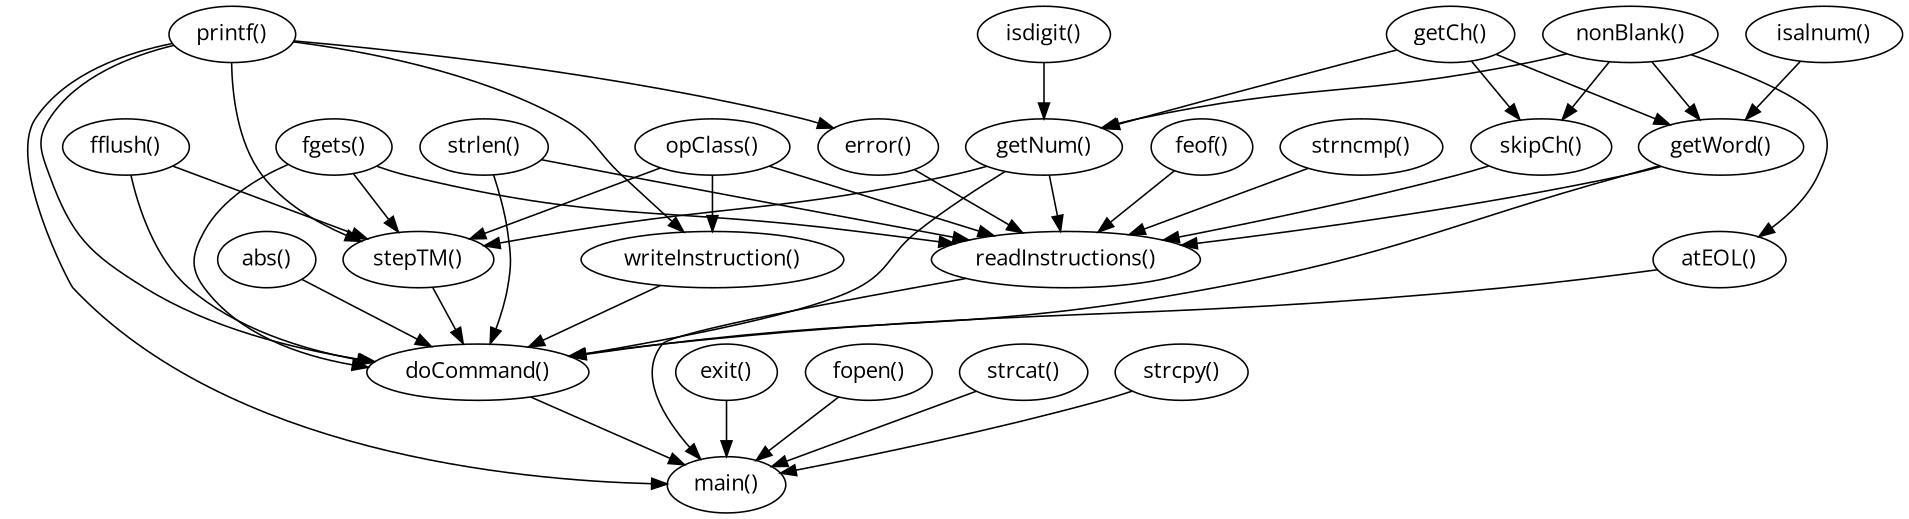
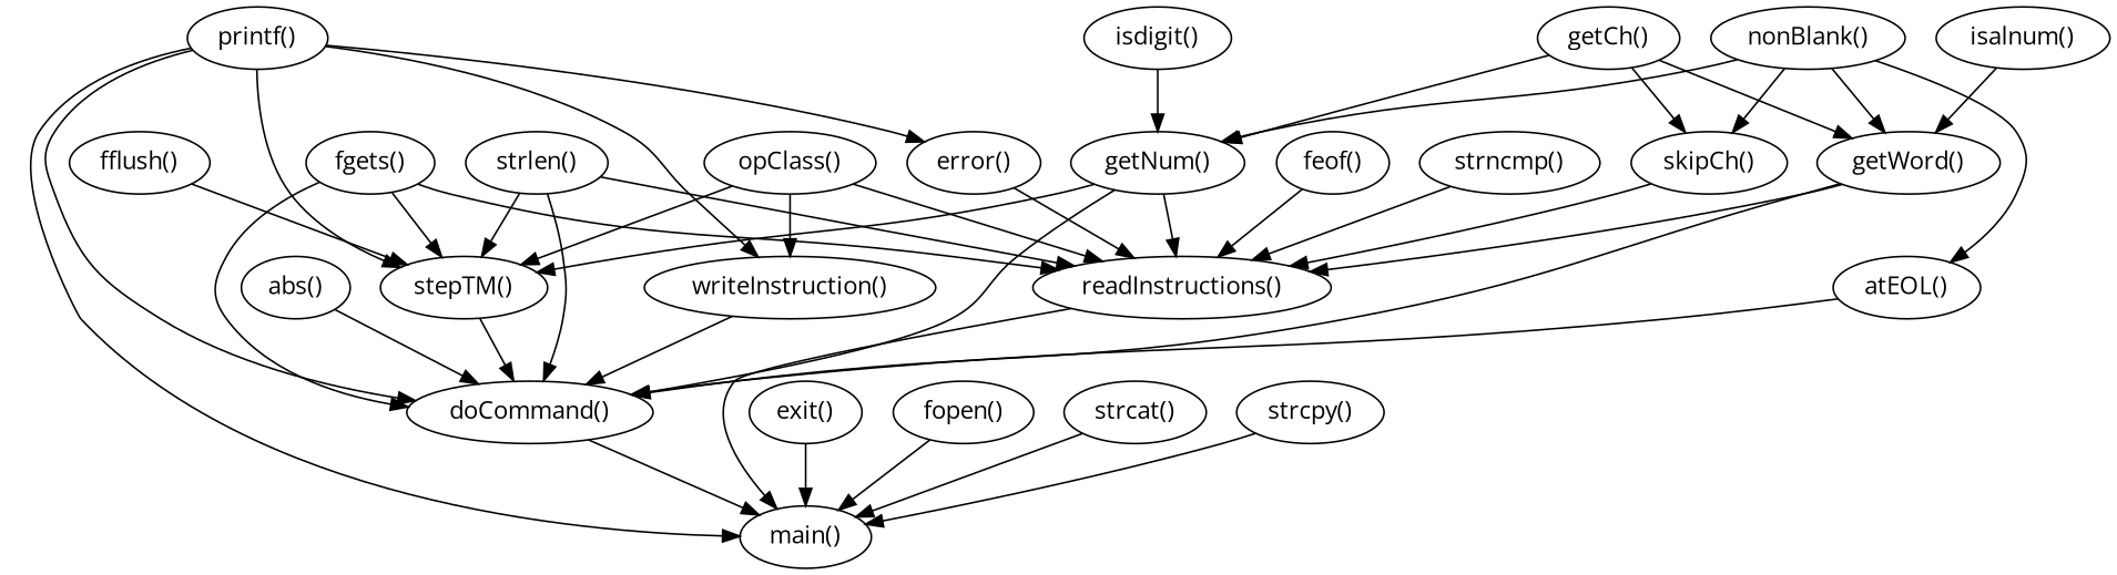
  digraph {
    fontname="Open Sans"
    node [fontname="Open Sans"]
    edge [fontname="Open Sans"]
    "abs()"
    "doCommand()"
    "main()"
    "atEOL()"
    "error()"
    "readInstructions()"
    "exit()"
    "feof()"
    "fflush()"
    "stepTM()"
    "fgets()"
    "fopen()"
    "getCh()"
    "getNum()"
    "getWord()"
    "skipCh()"
    "isalnum()"
    "isdigit()"
    "nonBlank()"
    "opClass()"
    "writeInstruction()"
    "printf()"
    "strcat()"
    "strcpy()"
    "strlen()"
    "strncmp()"
    "abs()" -> "doCommand()"
    "doCommand()" -> "main()"
    "atEOL()" -> "doCommand()"
    "error()" -> "readInstructions()"
    "readInstructions()" -> "main()"
    "exit()" -> "main()"
    "feof()" -> "readInstructions()"
-   "fflush()" -> "doCommand()"
    "fflush()" -> "stepTM()"
    "stepTM()" -> "doCommand()"
    "fgets()" -> "doCommand()"
    "fgets()" -> "readInstructions()"
    "fgets()" -> "stepTM()"
    "fopen()" -> "main()"
    "getCh()" -> "getNum()"
    "getCh()" -> "getWord()"
    "getCh()" -> "skipCh()"
    "getNum()" -> "doCommand()"
    "getNum()" -> "readInstructions()"
    "getNum()" -> "stepTM()"
    "getWord()" -> "doCommand()"
    "getWord()" -> "readInstructions()"
    "skipCh()" -> "readInstructions()"
    "isalnum()" -> "getWord()"
    "isdigit()" -> "getNum()"
    "nonBlank()" -> "atEOL()"
    "nonBlank()" -> "getNum()"
    "nonBlank()" -> "getWord()"
    "nonBlank()" -> "skipCh()"
    "opClass()" -> "readInstructions()"
    "opClass()" -> "stepTM()"
    "opClass()" -> "writeInstruction()"
    "writeInstruction()" -> "doCommand()"
    "printf()" -> "doCommand()"
    "printf()" -> "main()"
    "printf()" -> "error()"
    "printf()" -> "stepTM()"
    "printf()" -> "writeInstruction()"
    "strcat()" -> "main()"
    "strcpy()" -> "main()"
    "strlen()" -> "doCommand()"
    "strlen()" -> "readInstructions()"
+   "strlen()" -> "stepTM()"
    "strncmp()" -> "readInstructions()"
  }
